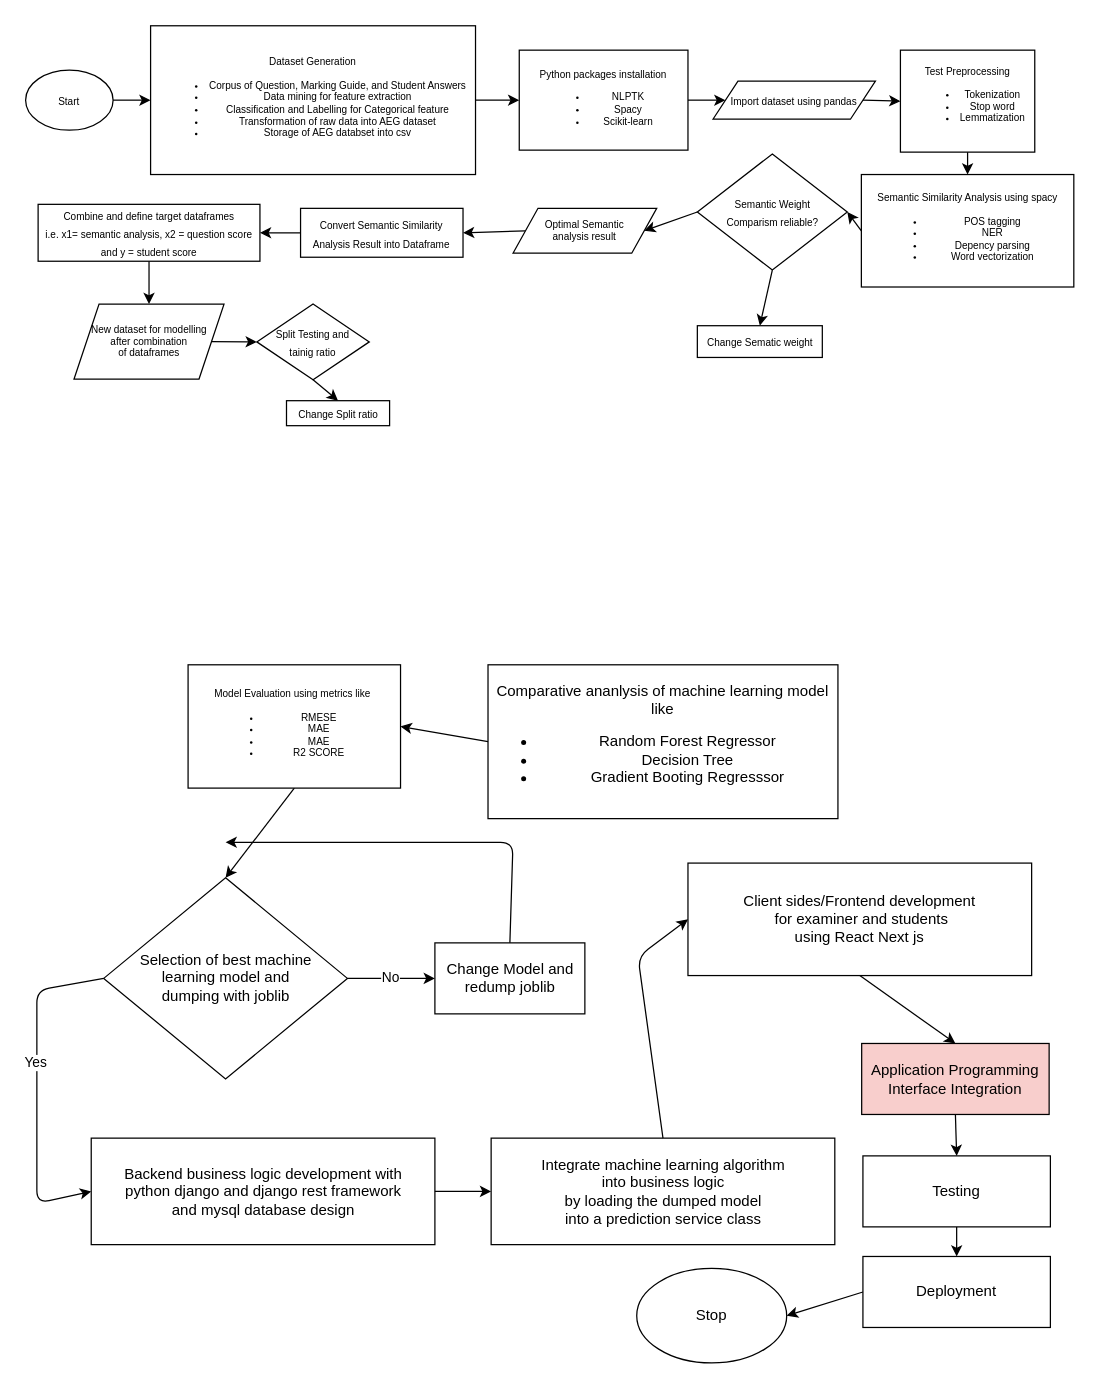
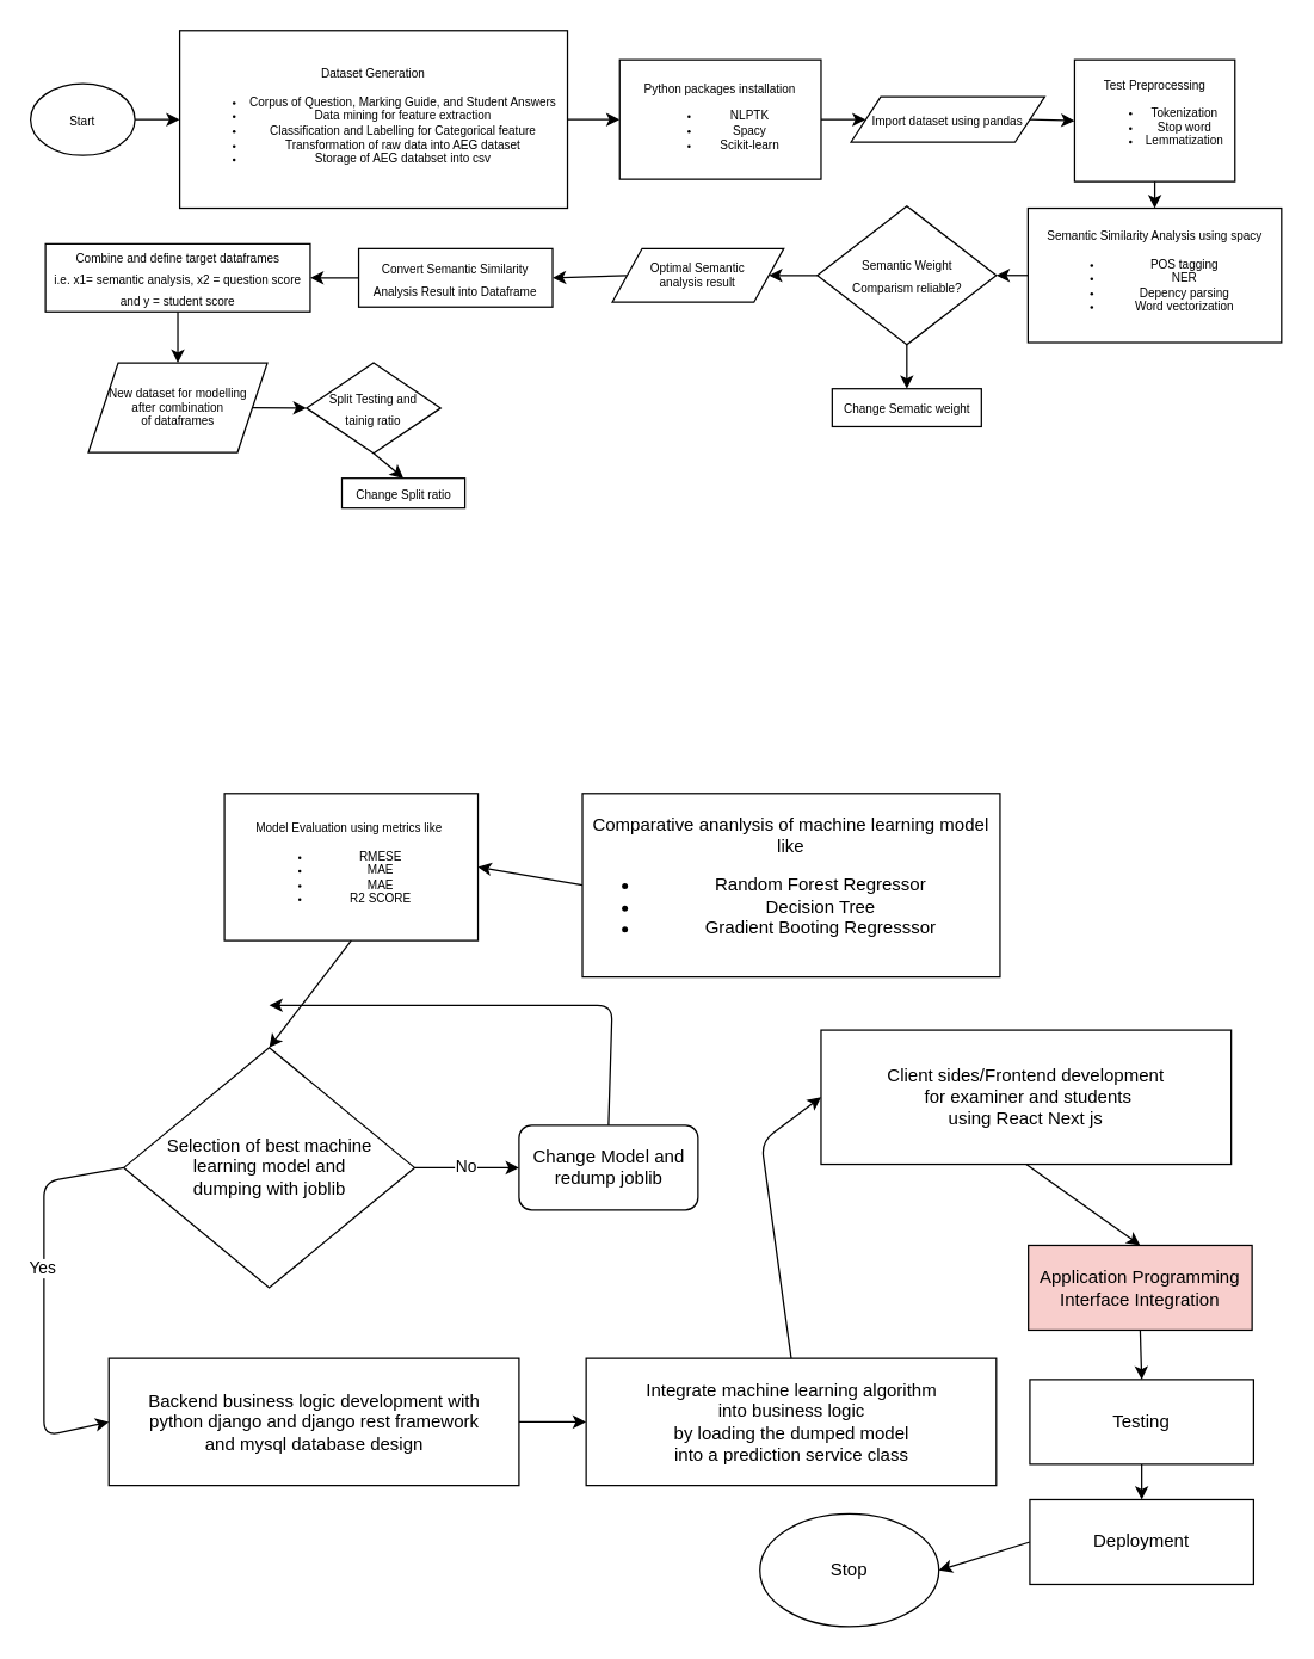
  <mxCell id="0" />
  <mxCell id="1" parent="0" />
  <mxCell id="2" value="&lt;font style=&quot;font-size: 8px;&quot;&gt;Start&lt;/font&gt;" style="ellipse;whiteSpace=wrap;html=1;" parent="1" vertex="1"><mxGeometry x="20" y="55.44" width="70" height="48.14" as="geometry" /></mxCell>
  <mxCell id="3" style="edgeStyle=none;html=1;exitX=0.5;exitY=1;exitDx=0;exitDy=0;entryX=0.5;entryY=0;entryDx=0;entryDy=0;fontSize=8;" edge="1" parent="1" source="4" target="51"><mxGeometry relative="1" as="geometry" /></mxCell>
  <mxCell id="4" value="&lt;font style=&quot;font-size: 8px;&quot;&gt;Combine and define target dataframes&lt;br&gt;i.e. x1= semantic analysis, x2 = question score and y = student score&lt;/font&gt;" style="rounded=0;whiteSpace=wrap;html=1;" parent="1" vertex="1"><mxGeometry x="30" y="162.88" width="177.5" height="45.53" as="geometry" /></mxCell>
  <mxCell id="5" style="edgeStyle=none;html=1;exitX=0.5;exitY=1;exitDx=0;exitDy=0;entryX=0.5;entryY=0;entryDx=0;entryDy=0;fontSize=8;" edge="1" parent="1" source="6" target="26"><mxGeometry relative="1" as="geometry" /></mxCell>
  <mxCell id="6" value="&lt;font style=&quot;font-size: 8px;&quot;&gt;Split Testing and &lt;br&gt;tainig ratio&lt;/font&gt;" style="rhombus;whiteSpace=wrap;html=1;" parent="1" vertex="1"><mxGeometry x="205" y="242.7" width="90" height="60.49" as="geometry" /></mxCell>
  <mxCell id="7" value="Selection of best machine&lt;br&gt;learning model and&lt;br&gt;dumping with joblib" style="rhombus;whiteSpace=wrap;html=1;" parent="1" vertex="1"><mxGeometry x="82.5" y="701.77" width="195" height="160.973" as="geometry" /></mxCell>
  <mxCell id="8" value="Stop" style="ellipse;whiteSpace=wrap;html=1;" parent="1" vertex="1"><mxGeometry x="509" y="1014.248" width="120" height="75.752" as="geometry" /></mxCell>
  <mxCell id="9" value="&lt;font style=&quot;font-size: 8px;&quot;&gt;Dataset Generation&lt;br&gt;&lt;/font&gt;&lt;ul style=&quot;font-size: 8px;&quot;&gt;&lt;li style=&quot;&quot;&gt;&lt;font style=&quot;font-size: 8px;&quot;&gt;Corpus of Question, Marking Guide, and Student Answers&lt;/font&gt;&lt;/li&gt;&lt;li style=&quot;&quot;&gt;&lt;font style=&quot;font-size: 8px;&quot;&gt;Data mining for feature extraction&lt;/font&gt;&lt;/li&gt;&lt;li style=&quot;&quot;&gt;&lt;font style=&quot;font-size: 8px;&quot;&gt;Classification and Labelling for Categorical feature&lt;/font&gt;&lt;/li&gt;&lt;li style=&quot;&quot;&gt;&lt;font style=&quot;font-size: 8px;&quot;&gt;Transformation of raw data into AEG dataset&lt;/font&gt;&lt;/li&gt;&lt;li style=&quot;&quot;&gt;&lt;font style=&quot;font-size: 8px;&quot;&gt;Storage of AEG databset into csv&lt;/font&gt;&lt;/li&gt;&lt;/ul&gt;" style="rounded=0;whiteSpace=wrap;html=1;" parent="1" vertex="1"><mxGeometry x="120" y="20" width="260" height="119.03" as="geometry" /></mxCell>
  <mxCell id="10" style="edgeStyle=none;html=1;exitX=1;exitY=0.5;exitDx=0;exitDy=0;entryX=0;entryY=0.5;entryDx=0;entryDy=0;" parent="1" source="2" target="9" edge="1"><mxGeometry relative="1" as="geometry" /></mxCell>
  <mxCell id="11" value="&lt;font style=&quot;font-size: 8px;&quot;&gt;Python packages installation&lt;br&gt;&lt;/font&gt;&lt;ul style=&quot;font-size: 8px;&quot;&gt;&lt;li&gt;&lt;font style=&quot;font-size: 8px;&quot;&gt;NLPTK&lt;/font&gt;&lt;/li&gt;&lt;li&gt;&lt;font style=&quot;font-size: 8px;&quot;&gt;Spacy&lt;/font&gt;&lt;/li&gt;&lt;li&gt;&lt;font style=&quot;font-size: 8px;&quot;&gt;Scikit-learn&lt;/font&gt;&lt;/li&gt;&lt;/ul&gt;" style="rounded=0;whiteSpace=wrap;html=1;" parent="1" vertex="1"><mxGeometry x="415" y="39.51" width="135" height="80" as="geometry" /></mxCell>
  <mxCell id="12" style="edgeStyle=none;html=1;exitX=1;exitY=0.5;exitDx=0;exitDy=0;" parent="1" source="9" target="11" edge="1"><mxGeometry relative="1" as="geometry" /></mxCell>
  <mxCell id="13" style="edgeStyle=none;html=1;exitX=1;exitY=0.5;exitDx=0;exitDy=0;entryX=0;entryY=0.5;entryDx=0;entryDy=0;fontSize=8;" edge="1" parent="1" source="14" target="17"><mxGeometry relative="1" as="geometry" /></mxCell>
  <mxCell id="14" value="&lt;font style=&quot;font-size: 8px;&quot;&gt;Import dataset using pandas&lt;/font&gt;" style="shape=parallelogram;perimeter=parallelogramPerimeter;whiteSpace=wrap;html=1;fixedSize=1;" parent="1" vertex="1"><mxGeometry x="570" y="64.25" width="130" height="30.53" as="geometry" /></mxCell>
  <mxCell id="15" style="edgeStyle=none;html=1;exitX=1;exitY=0.5;exitDx=0;exitDy=0;entryX=0;entryY=0.5;entryDx=0;entryDy=0;" parent="1" source="11" target="14" edge="1"><mxGeometry relative="1" as="geometry" /></mxCell>
  <mxCell id="16" style="edgeStyle=none;html=1;exitX=0.5;exitY=1;exitDx=0;exitDy=0;entryX=0.5;entryY=0;entryDx=0;entryDy=0;fontSize=8;" edge="1" parent="1" source="17" target="18"><mxGeometry relative="1" as="geometry" /></mxCell>
  <mxCell id="17" value="&lt;div style=&quot;font-size: 8px;&quot;&gt;&lt;span style=&quot;background-color: initial;&quot;&gt;&lt;font style=&quot;font-size: 8px;&quot;&gt;Test Preprocessing&lt;/font&gt;&lt;/span&gt;&lt;/div&gt;&lt;ul style=&quot;font-size: 8px;&quot;&gt;&lt;li style=&quot;&quot;&gt;&lt;font style=&quot;font-size: 8px;&quot;&gt;Tokenization&lt;/font&gt;&lt;/li&gt;&lt;li style=&quot;&quot;&gt;&lt;font style=&quot;font-size: 8px;&quot;&gt;Stop word&lt;/font&gt;&lt;/li&gt;&lt;li style=&quot;&quot;&gt;&lt;font style=&quot;font-size: 8px;&quot;&gt;Lemmatization&lt;/font&gt;&lt;/li&gt;&lt;/ul&gt;" style="rounded=0;whiteSpace=wrap;html=1;" parent="1" vertex="1"><mxGeometry x="720" y="39.51" width="107.5" height="81.59" as="geometry" /></mxCell>
  <mxCell id="18" value="&lt;font style=&quot;font-size: 8px;&quot;&gt;Semantic Similarity Analysis using spacy&lt;br&gt;&lt;/font&gt;&lt;ul style=&quot;font-size: 8px;&quot;&gt;&lt;li style=&quot;&quot;&gt;&lt;font style=&quot;font-size: 8px;&quot;&gt;POS tagging&lt;/font&gt;&lt;/li&gt;&lt;li style=&quot;&quot;&gt;&lt;font style=&quot;font-size: 8px;&quot;&gt;NER&lt;/font&gt;&lt;/li&gt;&lt;li style=&quot;&quot;&gt;&lt;font style=&quot;font-size: 8px;&quot;&gt;Depency parsing&lt;/font&gt;&lt;/li&gt;&lt;li style=&quot;&quot;&gt;&lt;font style=&quot;font-size: 8px;&quot;&gt;Word vectorization&lt;/font&gt;&lt;/li&gt;&lt;/ul&gt;" style="rounded=0;whiteSpace=wrap;html=1;" parent="1" vertex="1"><mxGeometry x="688.75" y="139.03" width="170" height="90" as="geometry" /></mxCell>
  <mxCell id="19" style="edgeStyle=none;html=1;exitX=0;exitY=0.5;exitDx=0;exitDy=0;entryX=1;entryY=0.5;entryDx=0;entryDy=0;fontSize=8;" edge="1" parent="1" source="21" target="49"><mxGeometry relative="1" as="geometry" /></mxCell>
  <mxCell id="20" style="edgeStyle=none;html=1;exitX=0.5;exitY=1;exitDx=0;exitDy=0;entryX=0.5;entryY=0;entryDx=0;entryDy=0;fontSize=8;" edge="1" parent="1" source="21" target="23"><mxGeometry relative="1" as="geometry" /></mxCell>
- <mxCell id="21" value="&lt;font style=&quot;font-size: 8px;&quot;&gt;Semantic Weight &lt;br&gt;Comparism reliable?&lt;/font&gt;" style="rhombus;whiteSpace=wrap;html=1;" parent="1" vertex="1"><mxGeometry x="557.5" y="122.57" width="120" height="92.91" as="geometry" /></mxCell>
+ <mxCell id="21" value="&lt;font style=&quot;font-size: 8px;&quot;&gt;Semantic Weight &lt;br&gt;Comparism reliable?&lt;/font&gt;" style="rhombus;whiteSpace=wrap;html=1;" parent="1" vertex="1"><mxGeometry x="547.5" y="137.57" width="120" height="92.91" as="geometry" /></mxCell>
  <mxCell id="22" style="edgeStyle=none;html=1;exitX=0;exitY=0.5;exitDx=0;exitDy=0;entryX=1;entryY=0.5;entryDx=0;entryDy=0;" parent="1" source="18" target="21" edge="1"><mxGeometry relative="1" as="geometry" /></mxCell>
  <mxCell id="23" value="&lt;font style=&quot;font-size: 8px;&quot;&gt;Change Sematic weight&lt;/font&gt;" style="rounded=0;whiteSpace=wrap;html=1;" parent="1" vertex="1"><mxGeometry x="557.5" y="260" width="100" height="25.4" as="geometry" /></mxCell>
  <mxCell id="24" style="edgeStyle=none;html=1;exitX=0;exitY=0.5;exitDx=0;exitDy=0;entryX=1;entryY=0.5;entryDx=0;entryDy=0;fontSize=8;" edge="1" parent="1" source="25" target="4"><mxGeometry relative="1" as="geometry" /></mxCell>
  <mxCell id="25" value="&lt;font style=&quot;font-size: 8px;&quot;&gt;Convert Semantic Similarity&lt;br&gt;Analysis Result into Dataframe&lt;/font&gt;" style="rounded=0;whiteSpace=wrap;html=1;" parent="1" vertex="1"><mxGeometry x="240" y="166.09" width="130" height="39.12" as="geometry" /></mxCell>
  <mxCell id="26" value="&lt;font style=&quot;font-size: 8px;&quot;&gt;Change Split ratio&lt;/font&gt;" style="rounded=0;whiteSpace=wrap;html=1;" parent="1" vertex="1"><mxGeometry x="228.75" y="320" width="82.5" height="20" as="geometry" /></mxCell>
  <mxCell id="27" value="Comparative ananlysis of machine learning model like&lt;br&gt;&lt;ul&gt;&lt;li&gt;Random Forest Regressor&lt;/li&gt;&lt;li&gt;Decision Tree&lt;/li&gt;&lt;li&gt;Gradient Booting Regresssor&lt;/li&gt;&lt;/ul&gt;" style="rounded=0;whiteSpace=wrap;html=1;" parent="1" vertex="1"><mxGeometry x="390" y="531.327" width="280" height="123.097" as="geometry" /></mxCell>
  <mxCell id="28" style="edgeStyle=none;html=1;exitX=0.5;exitY=1;exitDx=0;exitDy=0;entryX=0.5;entryY=0;entryDx=0;entryDy=0;" parent="1" source="29" target="7" edge="1"><mxGeometry relative="1" as="geometry" /></mxCell>
  <mxCell id="29" value="&lt;font style=&quot;font-size: 8px;&quot;&gt;Model Evaluation using metrics like&amp;nbsp;&lt;br&gt;&lt;/font&gt;&lt;ul style=&quot;font-size: 8px;&quot;&gt;&lt;li style=&quot;&quot;&gt;&lt;font style=&quot;font-size: 8px;&quot;&gt;RMESE&lt;/font&gt;&lt;/li&gt;&lt;li style=&quot;&quot;&gt;&lt;font style=&quot;font-size: 8px;&quot;&gt;MAE&lt;/font&gt;&lt;/li&gt;&lt;li style=&quot;&quot;&gt;&lt;font style=&quot;font-size: 8px;&quot;&gt;MAE&lt;/font&gt;&lt;/li&gt;&lt;li style=&quot;&quot;&gt;&lt;font style=&quot;font-size: 8px;&quot;&gt;R2 SCORE&lt;/font&gt;&lt;/li&gt;&lt;/ul&gt;" style="rounded=0;whiteSpace=wrap;html=1;" parent="1" vertex="1"><mxGeometry x="150" y="531.33" width="170" height="98.67" as="geometry" /></mxCell>
  <mxCell id="30" style="edgeStyle=none;html=1;exitX=0;exitY=0.5;exitDx=0;exitDy=0;entryX=1;entryY=0.5;entryDx=0;entryDy=0;" parent="1" source="27" target="29" edge="1"><mxGeometry relative="1" as="geometry" /></mxCell>
  <mxCell id="31" value="Backend business logic development with&lt;br&gt;python django and django rest framework&lt;br&gt;and mysql database design" style="rounded=0;whiteSpace=wrap;html=1;" parent="1" vertex="1"><mxGeometry x="72.5" y="910.088" width="275" height="85.221" as="geometry" /></mxCell>
  <mxCell id="32" style="edgeStyle=none;html=1;exitX=0;exitY=0.5;exitDx=0;exitDy=0;entryX=0;entryY=0.5;entryDx=0;entryDy=0;" parent="1" source="7" target="31" edge="1"><mxGeometry relative="1" as="geometry"><Array as="points"><mxPoint x="29" y="791.726" /><mxPoint x="29" y="962.168" /></Array></mxGeometry></mxCell>
  <mxCell id="33" value="Yes" style="edgeLabel;html=1;align=center;verticalAlign=middle;resizable=0;points=[];" parent="32" vertex="1" connectable="0"><mxGeometry x="-0.173" y="-2" relative="1" as="geometry"><mxPoint y="1" as="offset" /></mxGeometry></mxCell>
  <mxCell id="34" value="Integrate machine learning algorithm&lt;br&gt;into business logic&lt;br&gt;by loading the dumped model&lt;br&gt;into a prediction service class" style="rounded=0;whiteSpace=wrap;html=1;" parent="1" vertex="1"><mxGeometry x="392.5" y="910.088" width="275" height="85.221" as="geometry" /></mxCell>
  <mxCell id="35" style="edgeStyle=none;html=1;exitX=1;exitY=0.5;exitDx=0;exitDy=0;" parent="1" source="31" target="34" edge="1"><mxGeometry relative="1" as="geometry" /></mxCell>
  <mxCell id="36" style="edgeStyle=none;html=1;exitX=0.5;exitY=0;exitDx=0;exitDy=0;" parent="1" source="37" edge="1"><mxGeometry relative="1" as="geometry"><mxPoint x="180" y="673.363" as="targetPoint" /><Array as="points"><mxPoint x="410" y="673.363" /></Array></mxGeometry></mxCell>
- <mxCell id="37" value="Change Model and redump joblib" style="rounded=0;whiteSpace=wrap;html=1;" parent="1" vertex="1"><mxGeometry x="347.5" y="753.85" width="120" height="56.814" as="geometry" /></mxCell>
+ <mxCell id="37" value="Change Model and redump joblib" style="whiteSpace=wrap;html=1;rounded=1;" parent="1" vertex="1"><mxGeometry x="347.5" y="753.85" width="120" height="56.814" as="geometry" /></mxCell>
  <mxCell id="38" value="No" style="edgeStyle=none;html=1;exitX=1;exitY=0.5;exitDx=0;exitDy=0;entryX=0;entryY=0.5;entryDx=0;entryDy=0;" parent="1" source="7" target="37" edge="1"><mxGeometry relative="1" as="geometry" /></mxCell>
  <mxCell id="39" value="Testing" style="rounded=0;whiteSpace=wrap;html=1;" parent="1" vertex="1"><mxGeometry x="690" y="924.292" width="150" height="56.814" as="geometry" /></mxCell>
  <mxCell id="40" style="edgeStyle=none;html=1;exitX=0;exitY=0.5;exitDx=0;exitDy=0;entryX=1;entryY=0.5;entryDx=0;entryDy=0;" parent="1" source="41" target="8" edge="1"><mxGeometry relative="1" as="geometry" /></mxCell>
  <mxCell id="41" value="Deployment" style="rounded=0;whiteSpace=wrap;html=1;" parent="1" vertex="1"><mxGeometry x="690" y="1004.779" width="150" height="56.814" as="geometry" /></mxCell>
  <mxCell id="42" style="edgeStyle=none;html=1;exitX=0.5;exitY=1;exitDx=0;exitDy=0;entryX=0.5;entryY=0;entryDx=0;entryDy=0;" parent="1" source="39" target="41" edge="1"><mxGeometry relative="1" as="geometry" /></mxCell>
  <mxCell id="43" style="edgeStyle=none;html=1;exitX=0.5;exitY=1;exitDx=0;exitDy=0;entryX=0.5;entryY=0;entryDx=0;entryDy=0;" parent="1" source="44" target="39" edge="1"><mxGeometry relative="1" as="geometry" /></mxCell>
  <mxCell id="44" value="Application Programming&lt;br&gt;Interface Integration" style="rounded=0;whiteSpace=wrap;html=1;fillColor=#f8cecc;" parent="1" vertex="1"><mxGeometry x="689" y="834.336" width="150" height="56.814" as="geometry" /></mxCell>
  <mxCell id="45" value="Client sides/Frontend development&lt;br&gt;&amp;nbsp;for examiner and students&lt;br&gt;using React Next js" style="rounded=0;whiteSpace=wrap;html=1;" parent="1" vertex="1"><mxGeometry x="550" y="690" width="275" height="90" as="geometry" /></mxCell>
  <mxCell id="46" style="edgeStyle=none;html=1;exitX=0.5;exitY=0;exitDx=0;exitDy=0;entryX=0;entryY=0.5;entryDx=0;entryDy=0;" parent="1" source="34" target="45" edge="1"><mxGeometry relative="1" as="geometry"><Array as="points"><mxPoint x="510" y="765" /></Array></mxGeometry></mxCell>
  <mxCell id="47" style="edgeStyle=none;html=1;exitX=0.5;exitY=1;exitDx=0;exitDy=0;entryX=0.5;entryY=0;entryDx=0;entryDy=0;" parent="1" source="45" target="44" edge="1"><mxGeometry relative="1" as="geometry" /></mxCell>
  <mxCell id="48" style="edgeStyle=none;html=1;exitX=0;exitY=0.5;exitDx=0;exitDy=0;entryX=1;entryY=0.5;entryDx=0;entryDy=0;fontSize=8;" edge="1" parent="1" source="49" target="25"><mxGeometry relative="1" as="geometry" /></mxCell>
  <mxCell id="49" value="Optimal Semantic&lt;br&gt;analysis result" style="shape=parallelogram;perimeter=parallelogramPerimeter;whiteSpace=wrap;html=1;fixedSize=1;fontSize=8;" vertex="1" parent="1"><mxGeometry x="410" y="166.04" width="115" height="35.97" as="geometry" /></mxCell>
  <mxCell id="50" style="edgeStyle=none;html=1;exitX=1;exitY=0.5;exitDx=0;exitDy=0;entryX=0;entryY=0.5;entryDx=0;entryDy=0;fontSize=8;" edge="1" parent="1" source="51" target="6"><mxGeometry relative="1" as="geometry" /></mxCell>
  <mxCell id="51" value="New dataset for modelling&lt;br&gt;after combination &lt;br&gt;of dataframes" style="shape=parallelogram;perimeter=parallelogramPerimeter;whiteSpace=wrap;html=1;fixedSize=1;fontSize=8;" vertex="1" parent="1"><mxGeometry x="58.75" y="242.7" width="120" height="60" as="geometry" /></mxCell>
